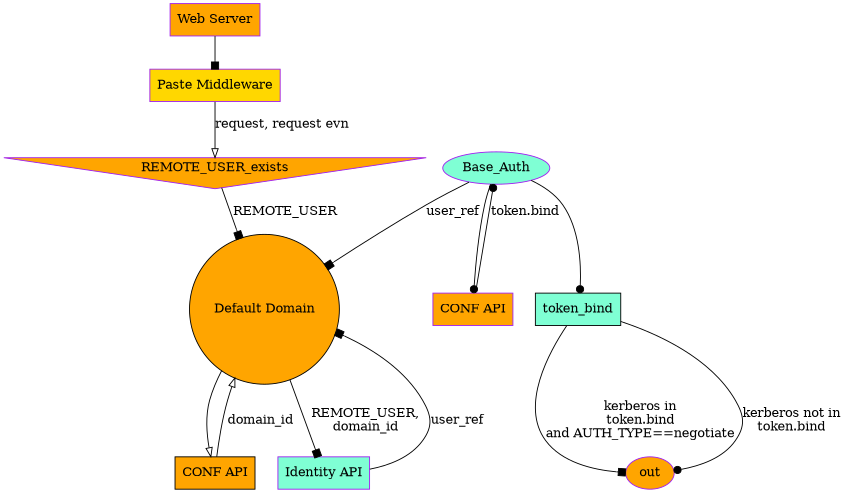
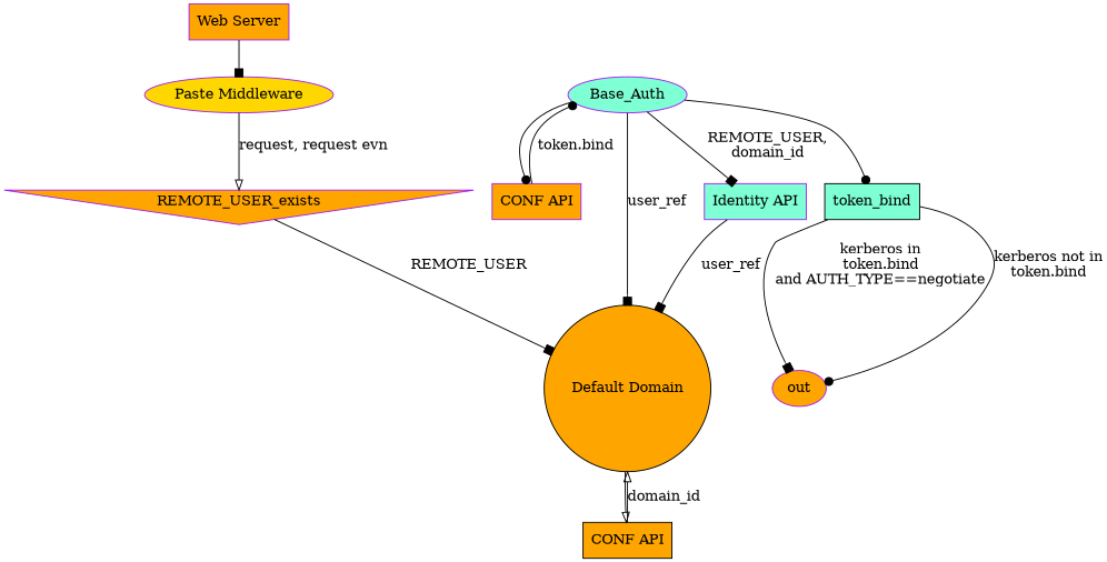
  digraph {
    node [color=purple fillcolor=orange shape=box style=filled]
    edge [arrowhead=box]
    n1 [label="Web Server"]
-   n2 [fillcolor=gold label="Paste Middleware"]
+   n2 [fillcolor=gold label="Paste Middleware" shape=ellipse]
    REMOTE_USER_exists [shape=invtriangle]
    n4 [color=black label="Default Domain" shape=circle]
    n5 [color=black label="CONF API"]
    n6 [fillcolor=aquamarine label="Identity API"]
    n7 [label="CONF API"]
    Base_Auth [fillcolor=aquamarine shape=""]
    token_bind [color=black fillcolor=aquamarine]
    out [shape=""]
    n1 -> n2
    n2 -> REMOTE_USER_exists [arrowhead=onormal label="request, request evn"]
    REMOTE_USER_exists -> n4 [label=REMOTE_USER]
    n4 -> n5 [arrowhead=onormal]
-   n4 -> n6 [label="REMOTE_USER,\ndomain_id"]
+   Base_Auth -> n6 [label="REMOTE_USER,\ndomain_id"]
    n5 -> n4 [arrowhead=onormal label=domain_id]
    n6 -> n4 [label=user_ref]
    n7 -> Base_Auth [arrowhead=dot label="token.bind"]
    Base_Auth -> n4 [label=user_ref]
    Base_Auth -> n7 [arrowhead=dot]
    Base_Auth -> token_bind [arrowhead=dot]
    token_bind -> out [label="kerberos in\ntoken.bind\nand AUTH_TYPE==negotiate"]
    token_bind -> out [arrowhead=dot label="kerberos not in\ntoken.bind"]
  }
